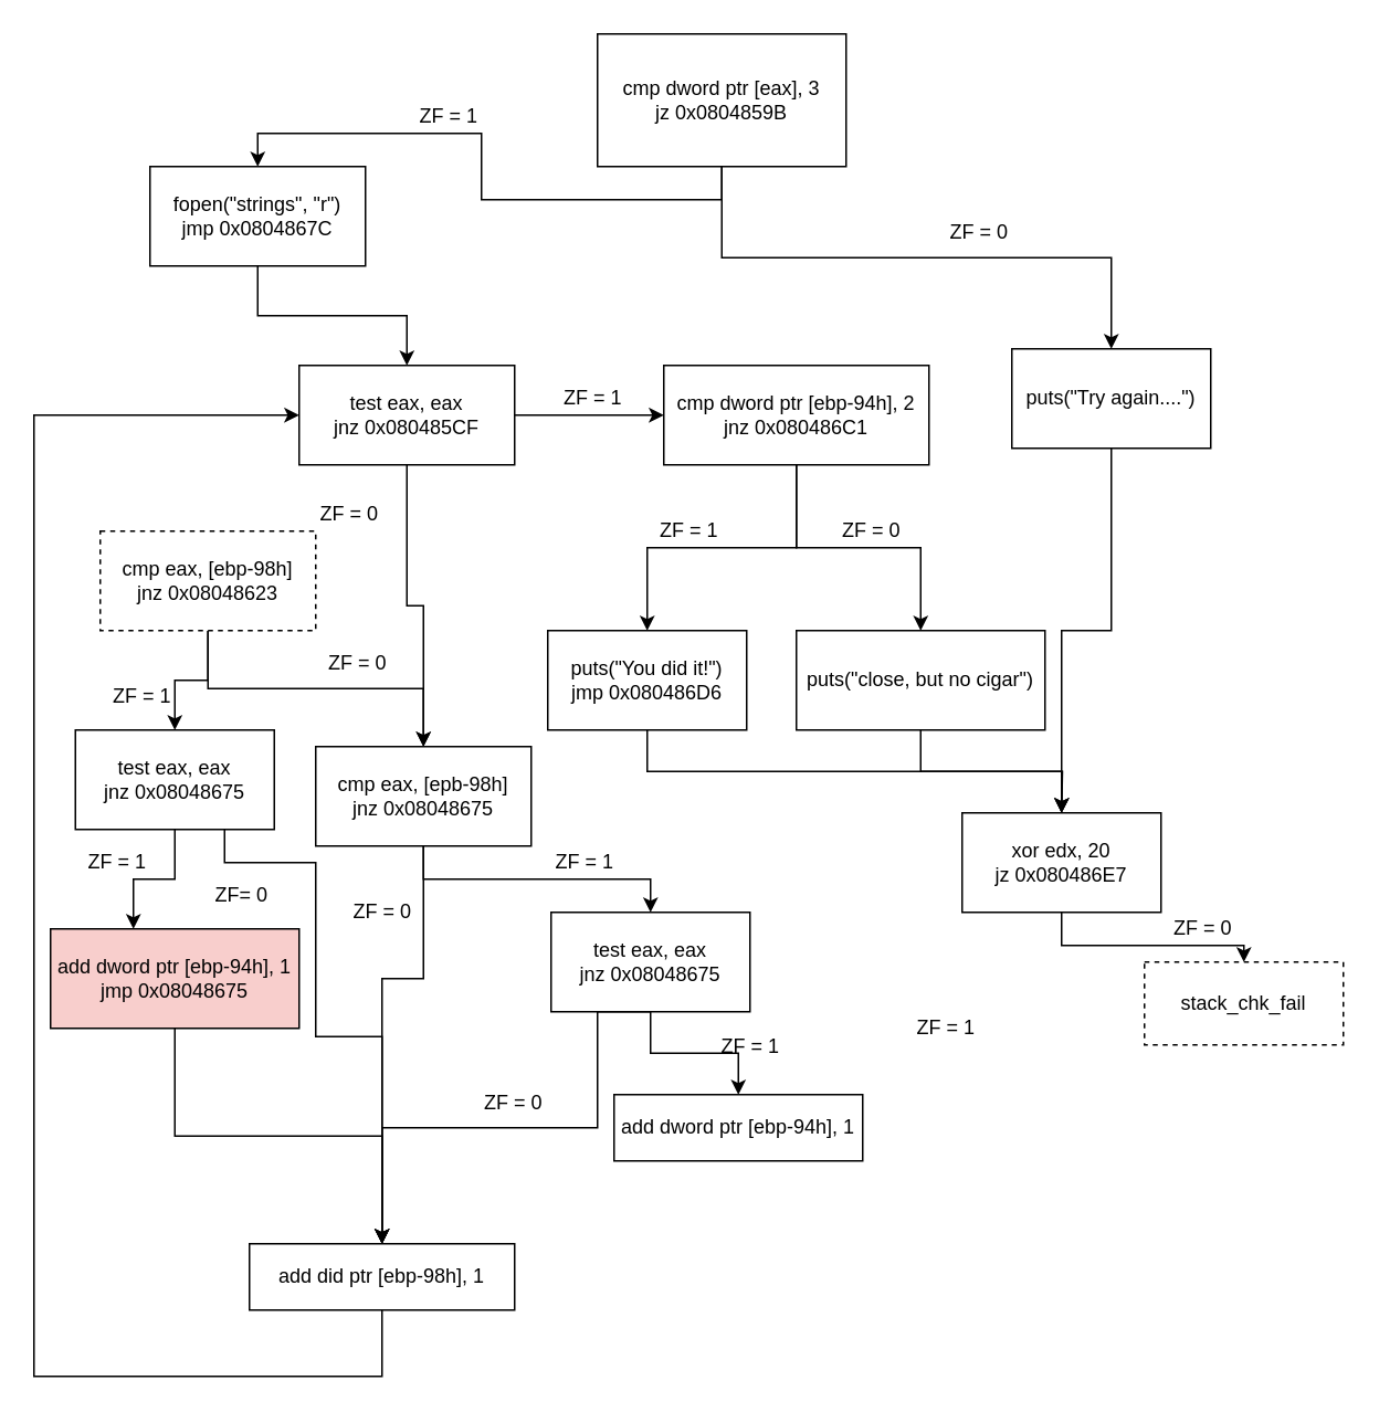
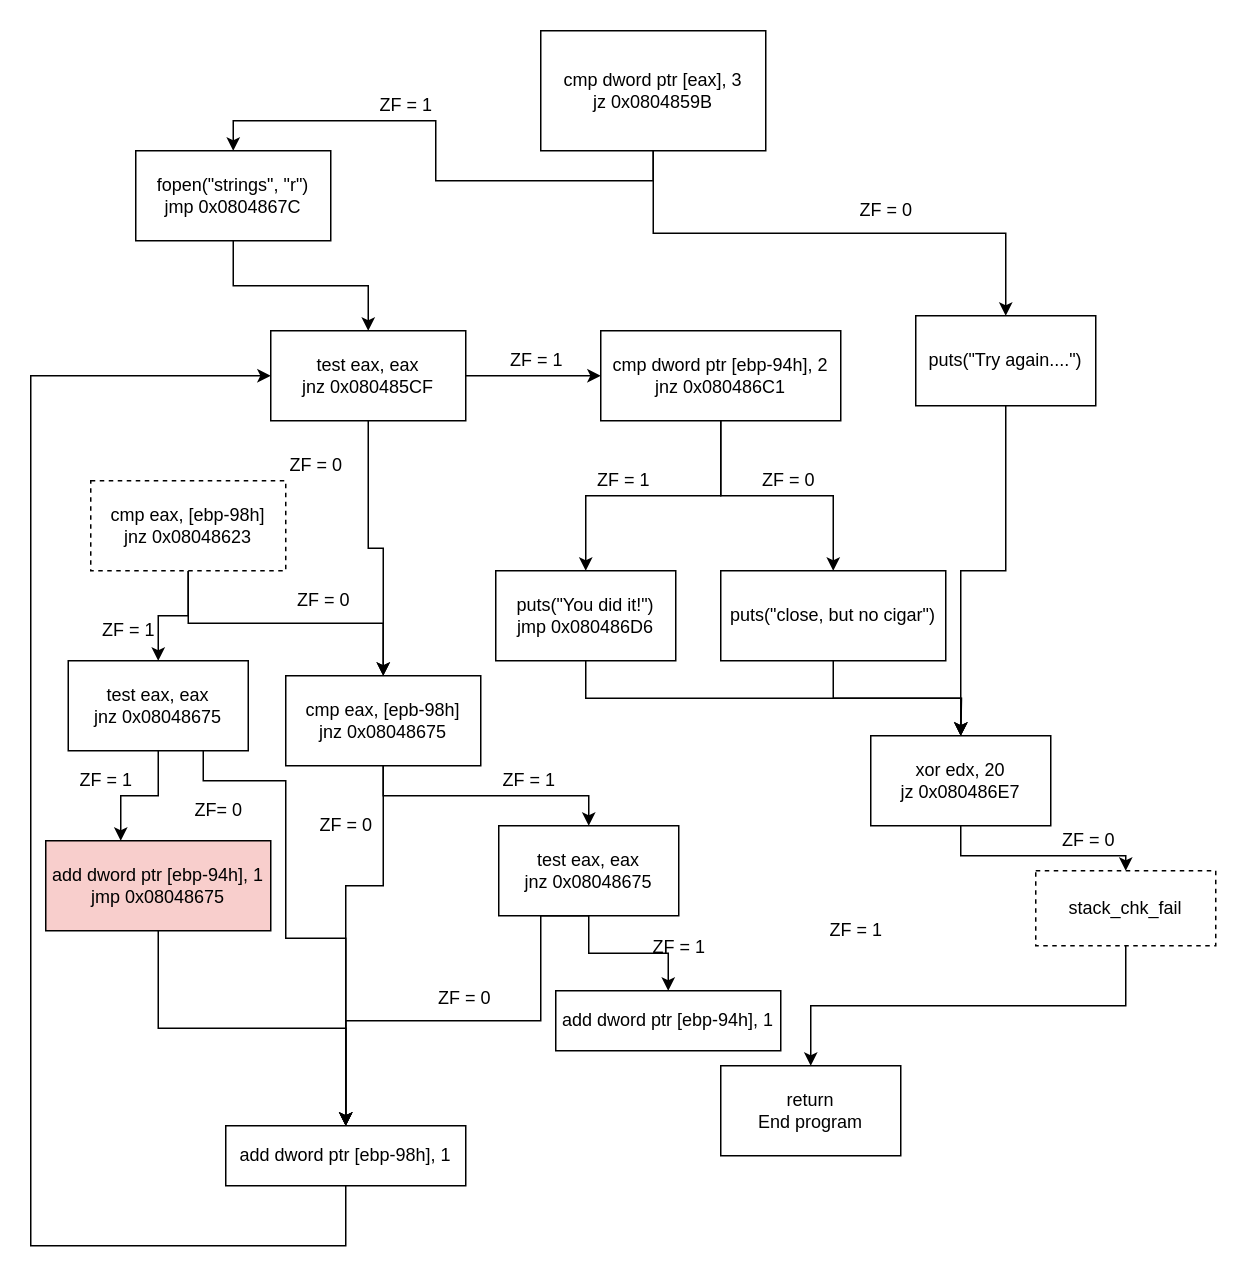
  <mxCell id="0" />
  <mxCell id="1" parent="0" />
  <mxCell id="2" value="" style="edgeStyle=orthogonalEdgeStyle;rounded=0;orthogonalLoop=1;jettySize=auto;html=1;" parent="1" source="3" target="6" edge="1"><mxGeometry relative="1" as="geometry" /></mxCell>
  <mxCell id="3" value="&lt;div&gt;fopen(&quot;strings&quot;, &quot;r&quot;)&lt;/div&gt;&lt;div&gt;jmp 0x0804867C&lt;br&gt;&lt;/div&gt;" style="rounded=0;whiteSpace=wrap;html=1;" parent="1" vertex="1"><mxGeometry x="90" y="100" width="130" height="60" as="geometry" /></mxCell>
  <mxCell id="4" value="" style="edgeStyle=orthogonalEdgeStyle;rounded=0;orthogonalLoop=1;jettySize=auto;html=1;" parent="1" source="6" target="17" edge="1"><mxGeometry relative="1" as="geometry" /></mxCell>
  <mxCell id="5" value="" style="edgeStyle=orthogonalEdgeStyle;rounded=0;orthogonalLoop=1;jettySize=auto;html=1;" parent="1" source="6" target="12" edge="1"><mxGeometry relative="1" as="geometry" /></mxCell>
  <mxCell id="6" value="&lt;div&gt;test eax, eax&lt;/div&gt;&lt;div&gt;jnz 0x080485CF&lt;br&gt;&lt;/div&gt;" style="rounded=0;whiteSpace=wrap;html=1;" parent="1" vertex="1"><mxGeometry x="180" y="220" width="130" height="60" as="geometry" /></mxCell>
  <mxCell id="7" value="" style="edgeStyle=orthogonalEdgeStyle;rounded=0;orthogonalLoop=1;jettySize=auto;html=1;" parent="1" source="9" target="12" edge="1"><mxGeometry relative="1" as="geometry" /></mxCell>
  <mxCell id="8" style="edgeStyle=orthogonalEdgeStyle;rounded=0;orthogonalLoop=1;jettySize=auto;html=1;exitX=0.5;exitY=1;exitDx=0;exitDy=0;entryX=0.5;entryY=0;entryDx=0;entryDy=0;" parent="1" source="9" target="49" edge="1"><mxGeometry relative="1" as="geometry"><Array as="points"><mxPoint x="125" y="410" /><mxPoint x="105" y="410" /></Array></mxGeometry></mxCell>
  <mxCell id="9" value="&lt;div&gt;cmp eax, [ebp-98h]&lt;/div&gt;&lt;div&gt;jnz 0x08048623&lt;br&gt;&lt;/div&gt;" style="rounded=0;whiteSpace=wrap;html=1;dashed=1;" parent="1" vertex="1"><mxGeometry x="60" y="320" width="130" height="60" as="geometry" /></mxCell>
  <mxCell id="10" style="edgeStyle=orthogonalEdgeStyle;rounded=0;orthogonalLoop=1;jettySize=auto;html=1;exitX=0.5;exitY=1;exitDx=0;exitDy=0;entryX=0.5;entryY=0;entryDx=0;entryDy=0;" parent="1" source="12" target="42" edge="1"><mxGeometry relative="1" as="geometry" /></mxCell>
  <mxCell id="11" style="edgeStyle=orthogonalEdgeStyle;rounded=0;orthogonalLoop=1;jettySize=auto;html=1;exitX=0.5;exitY=1;exitDx=0;exitDy=0;entryX=0.5;entryY=0;entryDx=0;entryDy=0;" parent="1" source="12" target="14" edge="1"><mxGeometry relative="1" as="geometry"><Array as="points"><mxPoint x="255" y="590" /><mxPoint x="230" y="590" /></Array></mxGeometry></mxCell>
  <mxCell id="12" value="&lt;div&gt;cmp eax, [epb-98h]&lt;br&gt;&lt;/div&gt;&lt;div&gt;jnz 0x08048675&lt;br&gt;&lt;/div&gt;" style="rounded=0;whiteSpace=wrap;html=1;" parent="1" vertex="1"><mxGeometry x="190" y="450" width="130" height="60" as="geometry" /></mxCell>
  <mxCell id="13" style="edgeStyle=orthogonalEdgeStyle;rounded=0;orthogonalLoop=1;jettySize=auto;html=1;exitX=0.5;exitY=1;exitDx=0;exitDy=0;entryX=0;entryY=0.5;entryDx=0;entryDy=0;" parent="1" source="14" target="6" edge="1"><mxGeometry relative="1" as="geometry"><Array as="points"><mxPoint x="230" y="830" /><mxPoint x="20" y="830" /><mxPoint x="20" y="250" /></Array></mxGeometry></mxCell>
- <mxCell id="14" value="add did ptr [ebp-98h], 1" style="rounded=0;whiteSpace=wrap;html=1;" parent="1" vertex="1"><mxGeometry x="150" y="750" width="160" height="40" as="geometry" /></mxCell>
+ <mxCell id="14" value="add dword ptr [ebp-98h], 1" style="rounded=0;whiteSpace=wrap;html=1;" parent="1" vertex="1"><mxGeometry x="150" y="750" width="160" height="40" as="geometry" /></mxCell>
  <mxCell id="15" value="" style="edgeStyle=orthogonalEdgeStyle;rounded=0;orthogonalLoop=1;jettySize=auto;html=1;" parent="1" source="17" target="19" edge="1"><mxGeometry relative="1" as="geometry" /></mxCell>
  <mxCell id="16" style="edgeStyle=orthogonalEdgeStyle;rounded=0;orthogonalLoop=1;jettySize=auto;html=1;exitX=0.5;exitY=1;exitDx=0;exitDy=0;entryX=0.5;entryY=0;entryDx=0;entryDy=0;" parent="1" source="17" target="33" edge="1"><mxGeometry relative="1" as="geometry" /></mxCell>
  <mxCell id="17" value="&lt;div&gt;cmp dword ptr [ebp-94h], 2&lt;/div&gt;&lt;div&gt;jnz 0x080486C1&lt;br&gt;&lt;/div&gt;" style="rounded=0;whiteSpace=wrap;html=1;" parent="1" vertex="1"><mxGeometry x="400" y="220" width="160" height="60" as="geometry" /></mxCell>
  <mxCell id="18" style="edgeStyle=orthogonalEdgeStyle;rounded=0;orthogonalLoop=1;jettySize=auto;html=1;exitX=0.5;exitY=1;exitDx=0;exitDy=0;" parent="1" source="19" edge="1"><mxGeometry relative="1" as="geometry"><mxPoint x="640" y="490" as="targetPoint" /></mxGeometry></mxCell>
  <mxCell id="19" value="&lt;div&gt;puts(&quot;close, but no cigar&quot;)&lt;br&gt;&lt;/div&gt;" style="rounded=0;whiteSpace=wrap;html=1;" parent="1" vertex="1"><mxGeometry x="480" y="380" width="150" height="60" as="geometry" /></mxCell>
  <mxCell id="20" style="edgeStyle=orthogonalEdgeStyle;rounded=0;orthogonalLoop=1;jettySize=auto;html=1;exitX=0.5;exitY=1;exitDx=0;exitDy=0;entryX=0.5;entryY=0;entryDx=0;entryDy=0;" parent="1" source="22" target="24" edge="1"><mxGeometry relative="1" as="geometry" /></mxCell>
  <mxCell id="21" style="edgeStyle=orthogonalEdgeStyle;rounded=0;orthogonalLoop=1;jettySize=auto;html=1;exitX=0.5;exitY=1;exitDx=0;exitDy=0;entryX=0.5;entryY=0;entryDx=0;entryDy=0;" parent="1" source="22" target="3" edge="1"><mxGeometry relative="1" as="geometry" /></mxCell>
  <mxCell id="22" value="&lt;div&gt;cmp dword ptr [eax], 3&lt;/div&gt;&lt;div&gt;jz 0x0804859B&lt;br&gt;&lt;/div&gt;" style="rounded=0;whiteSpace=wrap;html=1;" parent="1" vertex="1"><mxGeometry x="360" y="20" width="150" height="80" as="geometry" /></mxCell>
  <mxCell id="23" value="" style="edgeStyle=orthogonalEdgeStyle;rounded=0;orthogonalLoop=1;jettySize=auto;html=1;" parent="1" source="24" target="26" edge="1"><mxGeometry relative="1" as="geometry" /></mxCell>
  <mxCell id="24" value="puts(&quot;Try again....&quot;)" style="rounded=0;whiteSpace=wrap;html=1;" parent="1" vertex="1"><mxGeometry x="610" y="210" width="120" height="60" as="geometry" /></mxCell>
  <mxCell id="25" style="edgeStyle=orthogonalEdgeStyle;rounded=0;orthogonalLoop=1;jettySize=auto;html=1;exitX=0.5;exitY=1;exitDx=0;exitDy=0;entryX=0.5;entryY=0;entryDx=0;entryDy=0;" parent="1" source="26" target="29" edge="1"><mxGeometry relative="1" as="geometry"><Array as="points"><mxPoint x="640" y="570" /><mxPoint x="750" y="570" /></Array></mxGeometry></mxCell>
  <mxCell id="26" value="xor edx, 20&lt;div&gt;jz 0x080486E7&lt;/div&gt;" style="rounded=0;whiteSpace=wrap;html=1;" parent="1" vertex="1"><mxGeometry x="580" y="490" width="120" height="60" as="geometry" /></mxCell>
+ <mxCell id="27" value="&lt;div&gt;return&lt;/div&gt;&lt;div&gt;End program&lt;br&gt;&lt;/div&gt;" style="rounded=0;whiteSpace=wrap;html=1;" parent="1" vertex="1"><mxGeometry x="480" y="710" width="120" height="60" as="geometry" /></mxCell>
+ <mxCell id="28" style="edgeStyle=orthogonalEdgeStyle;rounded=0;orthogonalLoop=1;jettySize=auto;html=1;exitX=0.5;exitY=1;exitDx=0;exitDy=0;" parent="1" source="29" target="27" edge="1"><mxGeometry relative="1" as="geometry" /></mxCell>
  <mxCell id="29" value="stack_chk_fail" style="rounded=0;whiteSpace=wrap;html=1;dashed=1;" parent="1" vertex="1"><mxGeometry x="690" y="580" width="120" height="50" as="geometry" /></mxCell>
  <mxCell id="30" value="ZF = 0" style="text;html=1;align=center;verticalAlign=middle;resizable=0;points=[];autosize=1;" parent="1" vertex="1"><mxGeometry x="700" y="550" width="50" height="20" as="geometry" /></mxCell>
  <mxCell id="31" value="ZF = 1" style="text;html=1;align=center;verticalAlign=middle;resizable=0;points=[];autosize=1;" parent="1" vertex="1"><mxGeometry x="545" y="610" width="50" height="20" as="geometry" /></mxCell>
  <mxCell id="32" style="edgeStyle=orthogonalEdgeStyle;rounded=0;orthogonalLoop=1;jettySize=auto;html=1;exitX=0.5;exitY=1;exitDx=0;exitDy=0;" parent="1" source="33" target="26" edge="1"><mxGeometry relative="1" as="geometry" /></mxCell>
  <mxCell id="33" value="&lt;div&gt;puts(&quot;You did it!&quot;)&lt;/div&gt;jmp 0x080486D6" style="rounded=0;whiteSpace=wrap;html=1;" parent="1" vertex="1"><mxGeometry x="330" y="380" width="120" height="60" as="geometry" /></mxCell>
  <mxCell id="34" value="ZF = 0" style="text;html=1;align=center;verticalAlign=middle;resizable=0;points=[];autosize=1;" parent="1" vertex="1"><mxGeometry x="565" y="130" width="50" height="20" as="geometry" /></mxCell>
  <mxCell id="35" value="ZF = 1" style="text;html=1;align=center;verticalAlign=middle;resizable=0;points=[];autosize=1;" parent="1" vertex="1"><mxGeometry x="245" y="60" width="50" height="20" as="geometry" /></mxCell>
  <mxCell id="36" value="ZF = 1" style="text;html=1;align=center;verticalAlign=middle;resizable=0;points=[];autosize=1;" parent="1" vertex="1"><mxGeometry x="332" y="230" width="50" height="20" as="geometry" /></mxCell>
  <mxCell id="37" value="&lt;div&gt;ZF = 0&lt;/div&gt;" style="text;html=1;align=center;verticalAlign=middle;resizable=0;points=[];autosize=1;" parent="1" vertex="1"><mxGeometry x="185" y="300" width="50" height="20" as="geometry" /></mxCell>
  <mxCell id="38" value="ZF = 1" style="text;html=1;align=center;verticalAlign=middle;resizable=0;points=[];autosize=1;" parent="1" vertex="1"><mxGeometry x="390" y="310" width="50" height="20" as="geometry" /></mxCell>
  <mxCell id="39" value="&lt;div&gt;ZF = 0&lt;/div&gt;" style="text;html=1;align=center;verticalAlign=middle;resizable=0;points=[];autosize=1;" parent="1" vertex="1"><mxGeometry x="500" y="310" width="50" height="20" as="geometry" /></mxCell>
  <mxCell id="40" value="" style="edgeStyle=orthogonalEdgeStyle;rounded=0;orthogonalLoop=1;jettySize=auto;html=1;" parent="1" source="42" target="43" edge="1"><mxGeometry relative="1" as="geometry" /></mxCell>
  <mxCell id="41" style="edgeStyle=orthogonalEdgeStyle;rounded=0;orthogonalLoop=1;jettySize=auto;html=1;exitX=0.5;exitY=1;exitDx=0;exitDy=0;entryX=0.5;entryY=0;entryDx=0;entryDy=0;" parent="1" source="42" target="14" edge="1"><mxGeometry relative="1" as="geometry"><Array as="points"><mxPoint x="360" y="610" /><mxPoint x="360" y="680" /><mxPoint x="230" y="680" /></Array></mxGeometry></mxCell>
  <mxCell id="42" value="&lt;div&gt;test eax, eax&lt;/div&gt;&lt;div&gt;jnz 0x08048675&lt;br&gt;&lt;/div&gt;" style="rounded=0;whiteSpace=wrap;html=1;" parent="1" vertex="1"><mxGeometry x="332" y="550" width="120" height="60" as="geometry" /></mxCell>
  <mxCell id="43" value="add dword ptr [ebp-94h], 1" style="rounded=0;whiteSpace=wrap;html=1;" parent="1" vertex="1"><mxGeometry x="370" y="660" width="150" height="40" as="geometry" /></mxCell>
  <mxCell id="44" value="ZF = 1" style="text;html=1;align=center;verticalAlign=middle;resizable=0;points=[];autosize=1;" parent="1" vertex="1"><mxGeometry x="327" y="510" width="50" height="20" as="geometry" /></mxCell>
  <mxCell id="45" value="ZF = 0" style="text;html=1;align=center;verticalAlign=middle;resizable=0;points=[];autosize=1;" parent="1" vertex="1"><mxGeometry x="205" y="540" width="50" height="20" as="geometry" /></mxCell>
  <mxCell id="46" value="ZF = 0" style="text;html=1;align=center;verticalAlign=middle;resizable=0;points=[];autosize=1;" parent="1" vertex="1"><mxGeometry x="190" y="390" width="50" height="20" as="geometry" /></mxCell>
  <mxCell id="47" value="" style="edgeStyle=orthogonalEdgeStyle;rounded=0;orthogonalLoop=1;jettySize=auto;html=1;" parent="1" source="49" target="51" edge="1"><mxGeometry relative="1" as="geometry"><Array as="points"><mxPoint x="105" y="530" /><mxPoint x="80" y="530" /></Array></mxGeometry></mxCell>
  <mxCell id="48" style="edgeStyle=orthogonalEdgeStyle;rounded=0;orthogonalLoop=1;jettySize=auto;html=1;exitX=0.75;exitY=1;exitDx=0;exitDy=0;entryX=0.5;entryY=0;entryDx=0;entryDy=0;" parent="1" source="49" target="14" edge="1"><mxGeometry relative="1" as="geometry"><Array as="points"><mxPoint x="135" y="520" /><mxPoint x="190" y="520" /><mxPoint x="190" y="625" /><mxPoint x="230" y="625" /></Array></mxGeometry></mxCell>
  <mxCell id="49" value="&lt;div&gt;test eax, eax&lt;/div&gt;&lt;div&gt;jnz 0x08048675&lt;br&gt;&lt;/div&gt;" style="rounded=0;whiteSpace=wrap;html=1;" parent="1" vertex="1"><mxGeometry x="45" y="440" width="120" height="60" as="geometry" /></mxCell>
  <mxCell id="50" style="edgeStyle=orthogonalEdgeStyle;rounded=0;orthogonalLoop=1;jettySize=auto;html=1;exitX=0.5;exitY=1;exitDx=0;exitDy=0;entryX=0.5;entryY=0;entryDx=0;entryDy=0;" parent="1" source="51" target="14" edge="1"><mxGeometry relative="1" as="geometry" /></mxCell>
  <mxCell id="51" value="&lt;div&gt;add dword ptr [ebp-94h], 1&lt;/div&gt;&lt;div&gt;jmp 0x08048675&lt;br&gt;&lt;/div&gt;" style="rounded=0;whiteSpace=wrap;html=1;fillColor=#f8cecc;" parent="1" vertex="1"><mxGeometry x="30" y="560" width="150" height="60" as="geometry" /></mxCell>
  <mxCell id="52" value="ZF = 1" style="text;html=1;align=center;verticalAlign=middle;resizable=0;points=[];autosize=1;" parent="1" vertex="1"><mxGeometry x="60" y="410" width="50" height="20" as="geometry" /></mxCell>
  <mxCell id="53" value="ZF = 0" style="text;html=1;align=center;verticalAlign=middle;resizable=0;points=[];autosize=1;" parent="1" vertex="1"><mxGeometry x="284" y="655" width="50" height="20" as="geometry" /></mxCell>
  <mxCell id="54" value="&lt;div&gt;ZF = 1&lt;/div&gt;" style="text;html=1;align=center;verticalAlign=middle;resizable=0;points=[];autosize=1;" parent="1" vertex="1"><mxGeometry x="427" y="621" width="50" height="20" as="geometry" /></mxCell>
  <mxCell id="55" value="ZF = 1" style="text;html=1;align=center;verticalAlign=middle;resizable=0;points=[];autosize=1;" parent="1" vertex="1"><mxGeometry x="45" y="510" width="50" height="20" as="geometry" /></mxCell>
  <mxCell id="56" value="ZF= 0" style="text;html=1;align=center;verticalAlign=middle;resizable=0;points=[];autosize=1;" parent="1" vertex="1"><mxGeometry x="120" y="530" width="50" height="20" as="geometry" /></mxCell>
  <mxCell id="57" style="edgeStyle=orthogonalEdgeStyle;rounded=0;orthogonalLoop=1;jettySize=auto;html=1;exitX=0.5;exitY=1;exitDx=0;exitDy=0;" parent="1" source="14" target="14" edge="1"><mxGeometry relative="1" as="geometry" /></mxCell>
